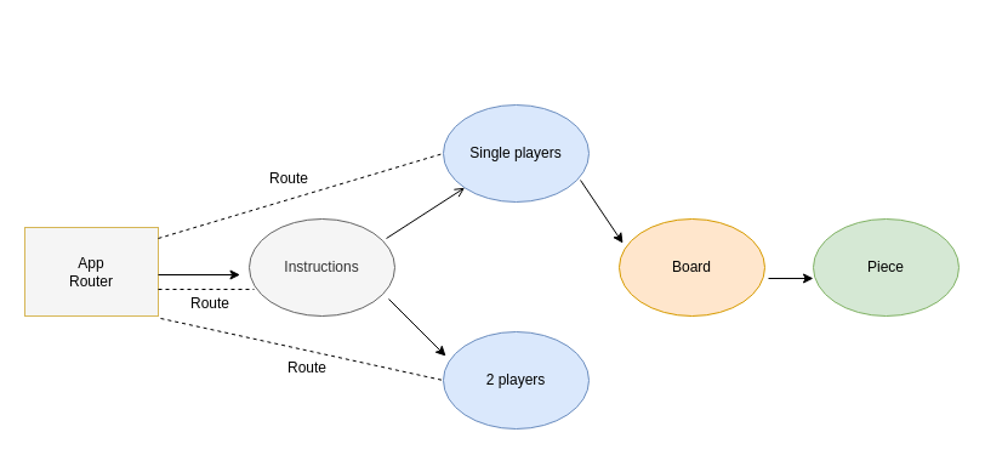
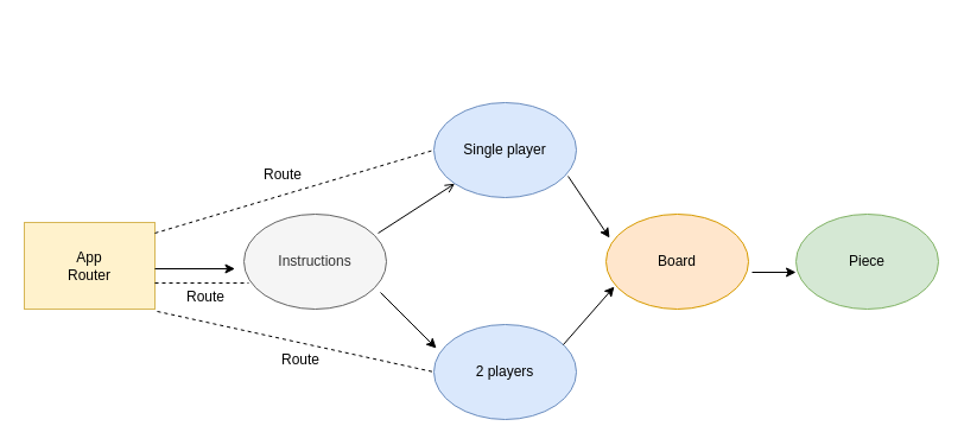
  <mxCell id="0" />
  <mxCell id="1" parent="0" />
- <mxCell id="2" value="App&lt;br&gt;Router" style="rounded=0;whiteSpace=wrap;html=1;fillColor=#f5f5f5;strokeColor=#d6b656;" parent="1" vertex="1"><mxGeometry x="20" y="187" width="110" height="73" as="geometry" /></mxCell>
+ <mxCell id="2" value="App&lt;br&gt;Router" style="rounded=0;whiteSpace=wrap;html=1;fillColor=#fff2cc;strokeColor=#d6b656;" parent="1" vertex="1"><mxGeometry x="20" y="187" width="110" height="73" as="geometry" /></mxCell>
  <mxCell id="3" value="Board" style="ellipse;whiteSpace=wrap;html=1;fillColor=#ffe6cc;strokeColor=#d79b00;" parent="1" vertex="1"><mxGeometry x="510" y="180" width="120" height="80" as="geometry" /></mxCell>
  <mxCell id="4" value="Piece" style="ellipse;whiteSpace=wrap;html=1;fillColor=#d5e8d4;strokeColor=#82b366;" parent="1" vertex="1"><mxGeometry x="670" y="180" width="120" height="80" as="geometry" /></mxCell>
  <mxCell id="5" value="Instructions" style="ellipse;whiteSpace=wrap;html=1;fillColor=#f5f5f5;strokeColor=#666666;fontColor=#333333;" parent="1" vertex="1"><mxGeometry x="205" y="180" width="120" height="80" as="geometry" /></mxCell>
- <mxCell id="6" value="Single players" style="ellipse;whiteSpace=wrap;html=1;fillColor=#dae8fc;strokeColor=#6c8ebf;" parent="1" vertex="1"><mxGeometry x="365" y="86" width="120" height="80" as="geometry" /></mxCell>
+ <mxCell id="6" value="Single player" style="ellipse;whiteSpace=wrap;html=1;fillColor=#dae8fc;strokeColor=#6c8ebf;" parent="1" vertex="1"><mxGeometry x="365" y="86" width="120" height="80" as="geometry" /></mxCell>
  <mxCell id="7" value="2 players" style="ellipse;whiteSpace=wrap;html=1;fillColor=#dae8fc;strokeColor=#6c8ebf;" parent="1" vertex="1"><mxGeometry x="365" y="273" width="120" height="80" as="geometry" /></mxCell>
  <mxCell id="8" value="" style="endArrow=classic;html=1;entryX=0.017;entryY=0.25;entryDx=0;entryDy=0;entryPerimeter=0;" parent="1" target="7" edge="1"><mxGeometry width="50" height="50" relative="1" as="geometry"><mxPoint x="320" y="246" as="sourcePoint" /><mxPoint x="250" y="346" as="targetPoint" /></mxGeometry></mxCell>
  <mxCell id="9" value="" style="endArrow=classic;html=1;entryX=0.025;entryY=0.25;entryDx=0;entryDy=0;entryPerimeter=0;exitX=0.942;exitY=0.775;exitDx=0;exitDy=0;exitPerimeter=0;" parent="1" source="6" target="3" edge="1"><mxGeometry width="50" height="50" relative="1" as="geometry"><mxPoint x="368" y="278" as="sourcePoint" /><mxPoint x="418" y="228" as="targetPoint" /></mxGeometry></mxCell>
+ <mxCell id="10" value="" style="endArrow=classic;html=1;exitX=0.908;exitY=0.213;exitDx=0;exitDy=0;exitPerimeter=0;entryX=0.058;entryY=0.763;entryDx=0;entryDy=0;entryPerimeter=0;" parent="1" source="7" target="3" edge="1"><mxGeometry width="50" height="50" relative="1" as="geometry"><mxPoint x="359.97" y="405.993" as="sourcePoint" /><mxPoint x="447" y="326" as="targetPoint" /></mxGeometry></mxCell>
  <mxCell id="11" value="" style="endArrow=classic;html=1;entryX=0;entryY=0.612;entryDx=0;entryDy=0;entryPerimeter=0;" parent="1" target="4" edge="1"><mxGeometry width="50" height="50" relative="1" as="geometry"><mxPoint x="633" y="229" as="sourcePoint" /><mxPoint x="663.96" y="211" as="targetPoint" /></mxGeometry></mxCell>
  <mxCell id="12" value="Route" style="text;html=1;resizable=0;points=[];autosize=1;align=left;verticalAlign=top;spacingTop=-4;" parent="1" vertex="1"><mxGeometry x="220" y="137" width="50" height="20" as="geometry" /></mxCell>
  <mxCell id="13" value="Route" style="text;html=1;resizable=0;points=[];autosize=1;align=left;verticalAlign=top;spacingTop=-4;" parent="1" vertex="1"><mxGeometry x="155" y="240" width="50" height="20" as="geometry" /></mxCell>
  <mxCell id="14" value="Route" style="text;html=1;resizable=0;points=[];autosize=1;align=left;verticalAlign=top;spacingTop=-4;" parent="1" vertex="1"><mxGeometry x="235" y="293" width="50" height="20" as="geometry" /></mxCell>
  <mxCell id="15" value="&lt;br&gt;" style="text;html=1;resizable=0;points=[];autosize=1;align=left;verticalAlign=top;spacingTop=-4;" parent="1" vertex="1"><mxGeometry x="465" y="20" width="20" height="20" as="geometry" /></mxCell>
  <mxCell id="16" value="" style="endArrow=open;html=1;exitX=0.942;exitY=0.2;exitDx=0;exitDy=0;exitPerimeter=0;entryX=0;entryY=1;entryDx=0;entryDy=0;" edge="1" parent="1" source="5" target="6"><mxGeometry width="50" height="50" relative="1" as="geometry"><mxPoint x="310" y="215" as="sourcePoint" /><mxPoint x="350" y="176" as="targetPoint" /></mxGeometry></mxCell>
  <mxCell id="17" value="" style="endArrow=classic;html=1;" edge="1" parent="1"><mxGeometry width="50" height="50" relative="1" as="geometry"><mxPoint x="130" y="226" as="sourcePoint" /><mxPoint x="197.5" y="226" as="targetPoint" /></mxGeometry></mxCell>
  <mxCell id="18" value="" style="endArrow=none;dashed=1;html=1;exitX=1;exitY=0.123;exitDx=0;exitDy=0;exitPerimeter=0;entryX=0;entryY=0.5;entryDx=0;entryDy=0;" edge="1" parent="1" source="2" target="6"><mxGeometry width="50" height="50" relative="1" as="geometry"><mxPoint x="130" y="227" as="sourcePoint" /><mxPoint x="180" y="177" as="targetPoint" /></mxGeometry></mxCell>
  <mxCell id="19" value="" style="endArrow=none;dashed=1;html=1;exitX=1.018;exitY=1.027;exitDx=0;exitDy=0;exitPerimeter=0;entryX=0;entryY=0.5;entryDx=0;entryDy=0;" edge="1" parent="1" source="2" target="7"><mxGeometry width="50" height="50" relative="1" as="geometry"><mxPoint x="130" y="285" as="sourcePoint" /><mxPoint x="180" y="235" as="targetPoint" /></mxGeometry></mxCell>
  <mxCell id="20" value="" style="endArrow=none;dashed=1;html=1;entryX=0.033;entryY=0.725;entryDx=0;entryDy=0;entryPerimeter=0;" edge="1" parent="1" target="5"><mxGeometry width="50" height="50" relative="1" as="geometry"><mxPoint x="130" y="238" as="sourcePoint" /><mxPoint x="180" y="208" as="targetPoint" /></mxGeometry></mxCell>
